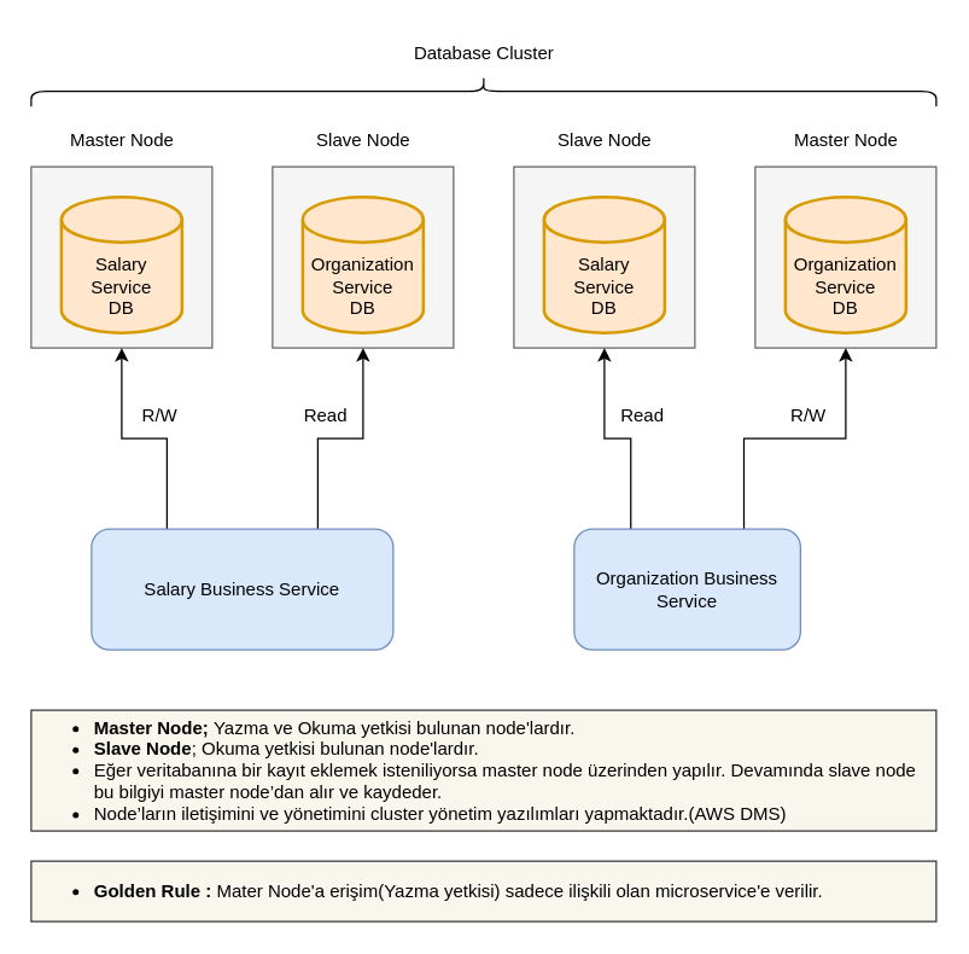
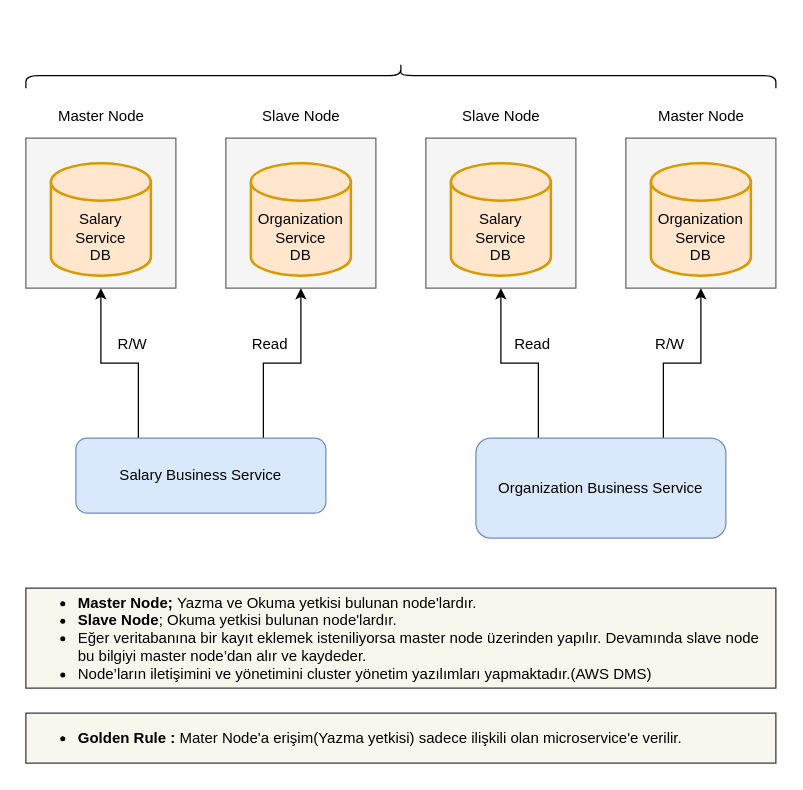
  <mxCell id="0" />
  <mxCell id="1" parent="0" />
  <mxCell id="2" value="" style="whiteSpace=wrap;html=1;aspect=fixed;fillColor=#f5f5f5;strokeColor=#666666;fontColor=#333333;" vertex="1" parent="1"><mxGeometry x="20" y="110" width="120" height="120" as="geometry" /></mxCell>
  <mxCell id="3" value="&lt;br&gt;&lt;br&gt;Salary&lt;br&gt;Service&lt;br&gt;DB" style="strokeWidth=2;html=1;shape=mxgraph.flowchart.database;whiteSpace=wrap;fillColor=#ffe6cc;strokeColor=#d79b00;" vertex="1" parent="1"><mxGeometry x="40" y="130" width="80" height="90" as="geometry" /></mxCell>
  <mxCell id="4" value="Master Node" style="text;html=1;align=center;verticalAlign=middle;resizable=0;points=[];autosize=1;strokeColor=none;fillColor=none;" vertex="1" parent="1"><mxGeometry x="35" y="78" width="90" height="30" as="geometry" /></mxCell>
  <mxCell id="5" value="" style="whiteSpace=wrap;html=1;aspect=fixed;fillColor=#f5f5f5;strokeColor=#666666;fontColor=#333333;" vertex="1" parent="1"><mxGeometry x="180" y="110" width="120" height="120" as="geometry" /></mxCell>
  <mxCell id="6" value="&lt;br&gt;&lt;br&gt;Organization&lt;br&gt;Service&lt;br&gt;DB" style="strokeWidth=2;html=1;shape=mxgraph.flowchart.database;whiteSpace=wrap;fillColor=#ffe6cc;strokeColor=#d79b00;" vertex="1" parent="1"><mxGeometry x="200" y="130" width="80" height="90" as="geometry" /></mxCell>
  <mxCell id="7" value="Slave Node" style="text;html=1;align=center;verticalAlign=middle;resizable=0;points=[];autosize=1;strokeColor=none;fillColor=none;" vertex="1" parent="1"><mxGeometry x="195" y="78" width="90" height="30" as="geometry" /></mxCell>
  <mxCell id="8" value="" style="whiteSpace=wrap;html=1;aspect=fixed;fillColor=#f5f5f5;strokeColor=#666666;fontColor=#333333;" vertex="1" parent="1"><mxGeometry x="340" y="110" width="120" height="120" as="geometry" /></mxCell>
  <mxCell id="9" value="&lt;br&gt;&lt;br&gt;Salary&lt;br&gt;Service&lt;br&gt;DB" style="strokeWidth=2;html=1;shape=mxgraph.flowchart.database;whiteSpace=wrap;fillColor=#ffe6cc;strokeColor=#d79b00;" vertex="1" parent="1"><mxGeometry x="360" y="130" width="80" height="90" as="geometry" /></mxCell>
  <mxCell id="10" value="Slave Node" style="text;html=1;align=center;verticalAlign=middle;resizable=0;points=[];autosize=1;strokeColor=none;fillColor=none;" vertex="1" parent="1"><mxGeometry x="355" y="78" width="90" height="30" as="geometry" /></mxCell>
  <mxCell id="11" value="" style="whiteSpace=wrap;html=1;aspect=fixed;fillColor=#f5f5f5;strokeColor=#666666;fontColor=#333333;" vertex="1" parent="1"><mxGeometry x="500" y="110" width="120" height="120" as="geometry" /></mxCell>
  <mxCell id="12" value="&lt;br&gt;&lt;br&gt;Organization&lt;br&gt;Service&lt;br&gt;DB" style="strokeWidth=2;html=1;shape=mxgraph.flowchart.database;whiteSpace=wrap;fillColor=#ffe6cc;strokeColor=#d79b00;" vertex="1" parent="1"><mxGeometry x="520" y="130" width="80" height="90" as="geometry" /></mxCell>
  <mxCell id="13" value="Master Node" style="text;html=1;align=center;verticalAlign=middle;resizable=0;points=[];autosize=1;strokeColor=none;fillColor=none;" vertex="1" parent="1"><mxGeometry x="515" y="78" width="90" height="30" as="geometry" /></mxCell>
  <mxCell id="14" value="" style="shape=curlyBracket;whiteSpace=wrap;html=1;rounded=1;flipH=1;labelPosition=right;verticalLabelPosition=middle;align=left;verticalAlign=middle;direction=south;size=0.5;" vertex="1" parent="1"><mxGeometry x="20" y="50" width="600" height="20" as="geometry" /></mxCell>
- <mxCell id="15" value="Database Cluster" style="text;html=1;align=center;verticalAlign=middle;resizable=0;points=[];autosize=1;strokeColor=none;fillColor=none;" vertex="1" parent="1"><mxGeometry x="260" y="20" width="120" height="30" as="geometry" /></mxCell>
  <mxCell id="16" style="edgeStyle=orthogonalEdgeStyle;rounded=0;orthogonalLoop=1;jettySize=auto;html=1;exitX=0.25;exitY=0;exitDx=0;exitDy=0;entryX=0.5;entryY=1;entryDx=0;entryDy=0;" edge="1" parent="1" source="18" target="2"><mxGeometry relative="1" as="geometry" /></mxCell>
  <mxCell id="17" style="edgeStyle=orthogonalEdgeStyle;rounded=0;orthogonalLoop=1;jettySize=auto;html=1;exitX=0.75;exitY=0;exitDx=0;exitDy=0;entryX=0.5;entryY=1;entryDx=0;entryDy=0;" edge="1" parent="1" source="18" target="5"><mxGeometry relative="1" as="geometry" /></mxCell>
- <mxCell id="18" value="Salary Business Service" style="rounded=1;whiteSpace=wrap;html=1;fillColor=#dae8fc;strokeColor=#6c8ebf;" vertex="1" parent="1"><mxGeometry x="60" y="350" width="200" height="80" as="geometry" /></mxCell>
+ <mxCell id="18" value="Salary Business Service" style="rounded=1;whiteSpace=wrap;html=1;fillColor=#dae8fc;strokeColor=#6c8ebf;" vertex="1" parent="1"><mxGeometry x="60" y="350" width="200" height="60" as="geometry" /></mxCell>
  <mxCell id="19" style="edgeStyle=orthogonalEdgeStyle;rounded=0;orthogonalLoop=1;jettySize=auto;html=1;exitX=0.25;exitY=0;exitDx=0;exitDy=0;entryX=0.5;entryY=1;entryDx=0;entryDy=0;" edge="1" parent="1" source="21" target="8"><mxGeometry relative="1" as="geometry" /></mxCell>
  <mxCell id="20" style="edgeStyle=orthogonalEdgeStyle;rounded=0;orthogonalLoop=1;jettySize=auto;html=1;exitX=0.75;exitY=0;exitDx=0;exitDy=0;entryX=0.5;entryY=1;entryDx=0;entryDy=0;" edge="1" parent="1" source="21" target="11"><mxGeometry relative="1" as="geometry" /></mxCell>
- <mxCell id="21" value="Organization Business Service" style="rounded=1;whiteSpace=wrap;html=1;fillColor=#dae8fc;strokeColor=#6c8ebf;" vertex="1" parent="1"><mxGeometry x="380" y="350" width="150" height="80" as="geometry" /></mxCell>
+ <mxCell id="21" value="Organization Business Service" style="rounded=1;whiteSpace=wrap;html=1;fillColor=#dae8fc;strokeColor=#6c8ebf;" vertex="1" parent="1"><mxGeometry x="380" y="350" width="200" height="80" as="geometry" /></mxCell>
  <mxCell id="22" value="R/W" style="text;html=1;align=center;verticalAlign=middle;resizable=0;points=[];autosize=1;strokeColor=none;fillColor=none;" vertex="1" parent="1"><mxGeometry x="80" y="260" width="50" height="30" as="geometry" /></mxCell>
  <mxCell id="23" value="Read" style="text;html=1;align=center;verticalAlign=middle;resizable=0;points=[];autosize=1;strokeColor=none;fillColor=none;" vertex="1" parent="1"><mxGeometry x="190" y="260" width="50" height="30" as="geometry" /></mxCell>
  <mxCell id="24" value="R/W" style="text;html=1;align=center;verticalAlign=middle;resizable=0;points=[];autosize=1;strokeColor=none;fillColor=none;" vertex="1" parent="1"><mxGeometry x="510" y="260" width="50" height="30" as="geometry" /></mxCell>
  <mxCell id="25" value="Read" style="text;html=1;align=center;verticalAlign=middle;resizable=0;points=[];autosize=1;strokeColor=none;fillColor=none;" vertex="1" parent="1"><mxGeometry x="400" y="260" width="50" height="30" as="geometry" /></mxCell>
  <mxCell id="26" value="&lt;ul&gt;&lt;li&gt;&lt;b&gt;Master Node;&lt;/b&gt;&amp;nbsp;Yazma ve Okuma yetkisi bulunan node'lardır.&amp;nbsp;&lt;/li&gt;&lt;li&gt;&lt;b&gt;Slave Node&lt;/b&gt;; Okuma yetkisi bulunan node'lardır.&lt;/li&gt;&lt;li&gt;Eğer veritabanına bir kayıt eklemek isteniliyorsa master node üzerinden yapılır. Devamında slave node bu bilgiyi master node’dan alır ve kaydeder.&lt;/li&gt;&lt;li&gt;Node’ların iletişimini ve yönetimini cluster yönetim yazılımları yapmaktadır.(AWS DMS)&lt;br&gt;&lt;/li&gt;&lt;/ul&gt;" style="whiteSpace=wrap;html=1;align=left;fillColor=#f9f7ed;strokeColor=#36393d;" vertex="1" parent="1"><mxGeometry x="20" y="470" width="600" height="80" as="geometry" /></mxCell>
  <mxCell id="27" value="&lt;ul&gt;&lt;li&gt;&lt;b&gt;Golden Rule : &lt;/b&gt;Mater Node'a erişim(Yazma yetkisi) sadece ilişkili olan microservice'e verilir.&lt;/li&gt;&lt;/ul&gt;" style="whiteSpace=wrap;html=1;align=left;fillColor=#f9f7ed;strokeColor=#36393d;" vertex="1" parent="1"><mxGeometry x="20" y="570" width="600" height="40" as="geometry" /></mxCell>
